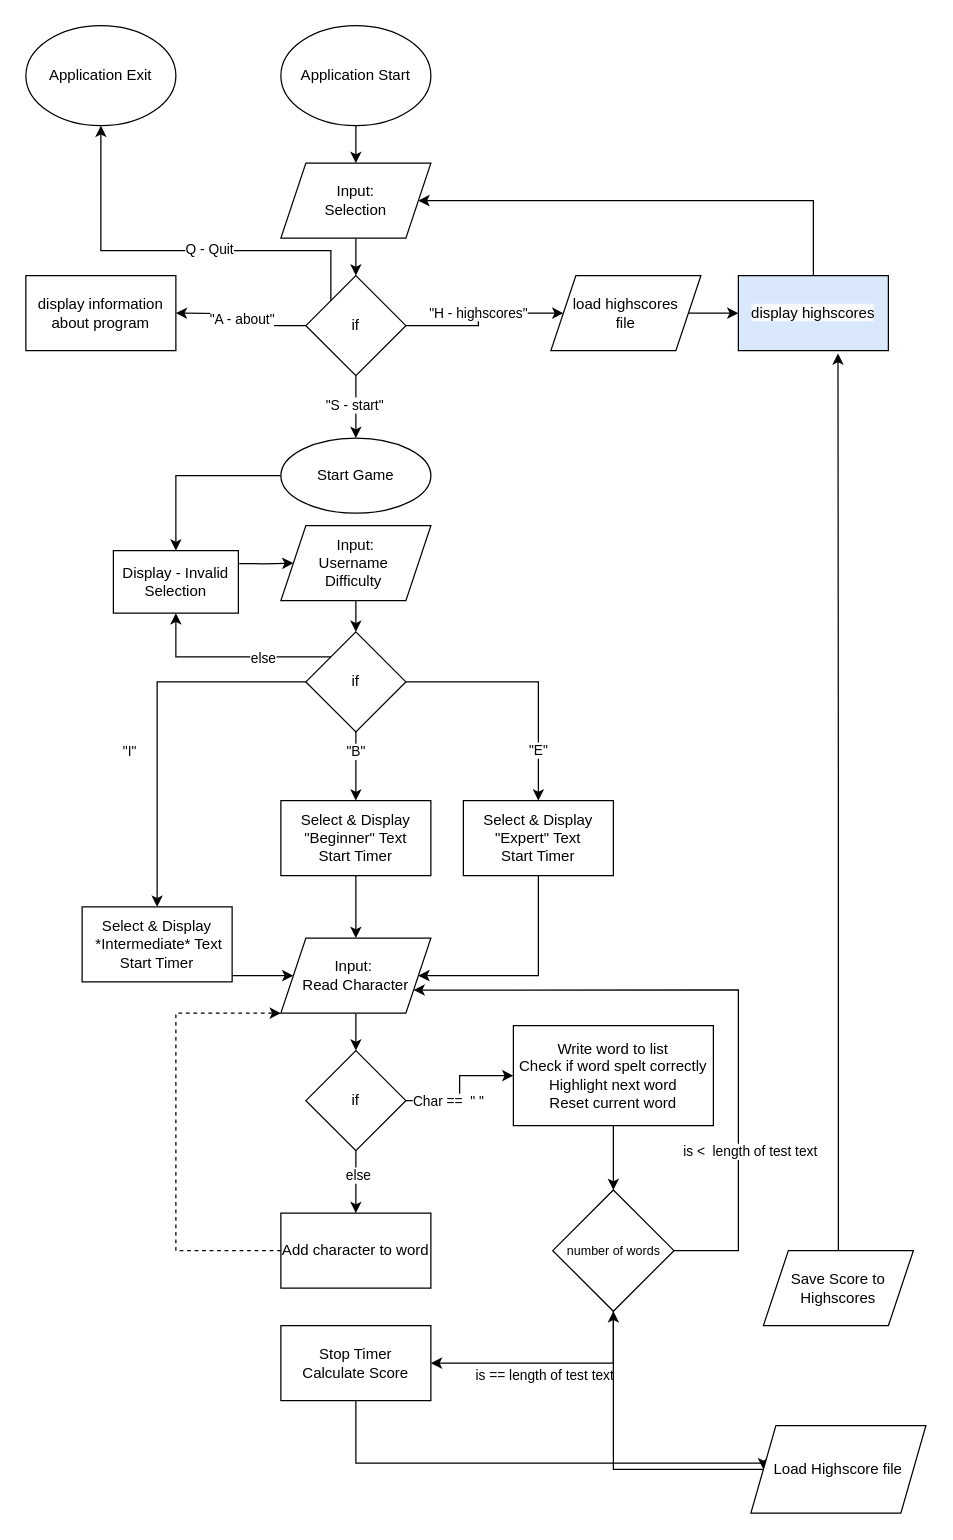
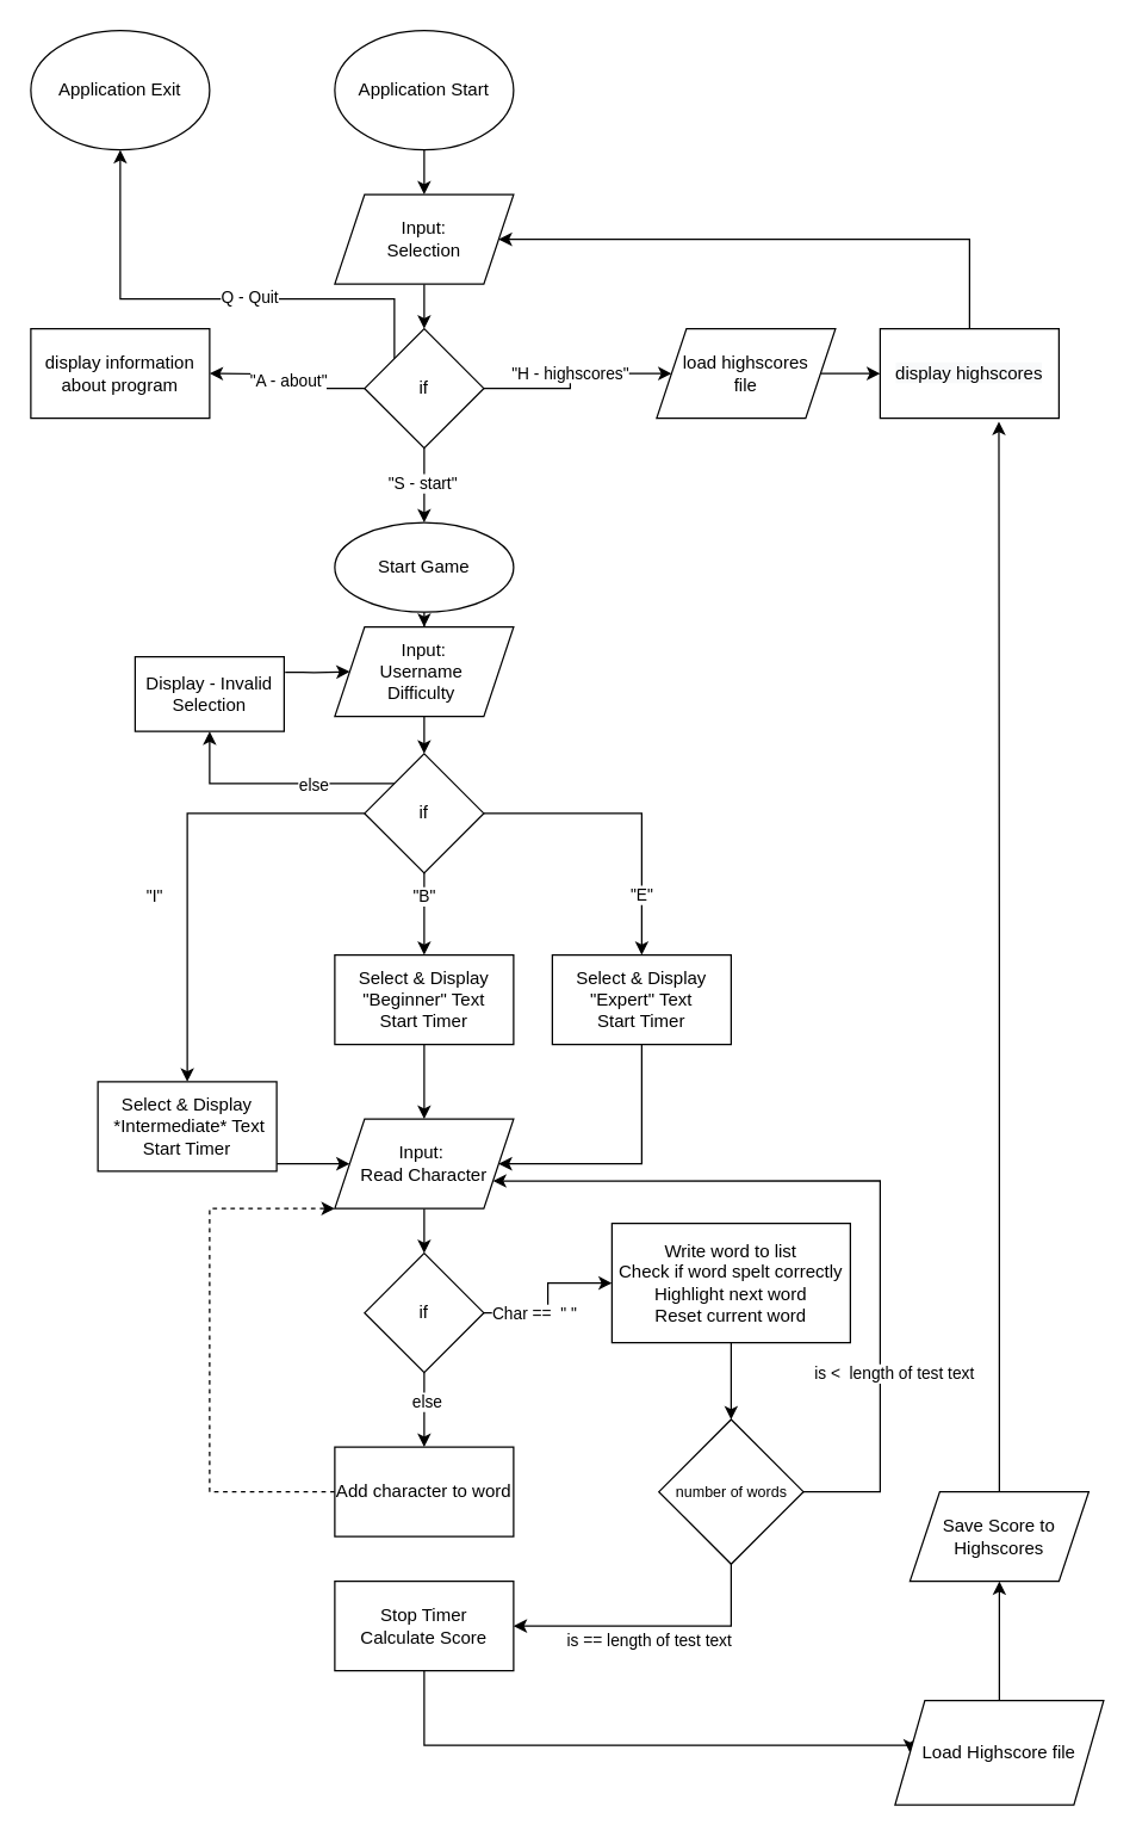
  <mxCell id="0" />
  <mxCell id="1" parent="0" />
  <mxCell id="2" value="" style="edgeStyle=orthogonalEdgeStyle;rounded=0;orthogonalLoop=1;jettySize=auto;html=1;" edge="1" parent="1" source="3" target="5"><mxGeometry relative="1" as="geometry" /></mxCell>
  <mxCell id="3" value="Application Start" style="ellipse;whiteSpace=wrap;html=1;" vertex="1" parent="1"><mxGeometry x="224" y="20" width="120" height="80" as="geometry" /></mxCell>
  <mxCell id="4" value="" style="edgeStyle=orthogonalEdgeStyle;rounded=0;orthogonalLoop=1;jettySize=auto;html=1;" edge="1" parent="1" source="5" target="12"><mxGeometry relative="1" as="geometry" /></mxCell>
  <mxCell id="5" value="Input:&lt;br&gt;Selection" style="shape=parallelogram;perimeter=parallelogramPerimeter;whiteSpace=wrap;html=1;fixedSize=1;" vertex="1" parent="1"><mxGeometry x="224" y="130" width="120" height="60" as="geometry" /></mxCell>
  <mxCell id="6" value="&quot;H - highscores&quot;" style="edgeStyle=orthogonalEdgeStyle;rounded=0;orthogonalLoop=1;jettySize=auto;html=1;entryX=0;entryY=0.5;entryDx=0;entryDy=0;" edge="1" parent="1" source="12" target="52"><mxGeometry relative="1" as="geometry"><mxPoint x="440" y="250" as="targetPoint" /></mxGeometry></mxCell>
  <mxCell id="7" value="&quot;A - about&quot;" style="edgeStyle=orthogonalEdgeStyle;rounded=0;orthogonalLoop=1;jettySize=auto;html=1;" edge="1" parent="1" source="12"><mxGeometry relative="1" as="geometry"><mxPoint x="140" y="250" as="targetPoint" /></mxGeometry></mxCell>
  <mxCell id="8" value="" style="edgeStyle=orthogonalEdgeStyle;rounded=0;orthogonalLoop=1;jettySize=auto;html=1;" edge="1" parent="1" source="12" target="14"><mxGeometry relative="1" as="geometry" /></mxCell>
  <mxCell id="9" value="&quot;S - start&quot;" style="edgeLabel;html=1;align=center;verticalAlign=middle;resizable=0;points=[];" vertex="1" connectable="0" parent="8"><mxGeometry x="-0.086" y="-2" relative="1" as="geometry"><mxPoint as="offset" /></mxGeometry></mxCell>
  <mxCell id="10" style="edgeStyle=orthogonalEdgeStyle;rounded=0;orthogonalLoop=1;jettySize=auto;html=1;exitX=0;exitY=0;exitDx=0;exitDy=0;" edge="1" parent="1" source="12" target="59"><mxGeometry relative="1" as="geometry"><Array as="points"><mxPoint x="264" y="200" /><mxPoint x="80" y="200" /></Array></mxGeometry></mxCell>
  <mxCell id="11" value="Q - Quit" style="edgeLabel;html=1;align=center;verticalAlign=middle;resizable=0;points=[];" vertex="1" connectable="0" parent="10"><mxGeometry x="0.099" y="-2" relative="1" as="geometry"><mxPoint x="40" as="offset" /></mxGeometry></mxCell>
  <mxCell id="12" value="if" style="rhombus;whiteSpace=wrap;html=1;" vertex="1" parent="1"><mxGeometry x="244" y="220" width="80" height="80" as="geometry" /></mxCell>
- <mxCell id="13" value="" style="edgeStyle=orthogonalEdgeStyle;rounded=0;orthogonalLoop=1;jettySize=auto;html=1;" edge="1" parent="1" source="14" target="50"><mxGeometry relative="1" as="geometry" /></mxCell>
+ <mxCell id="13" value="" style="edgeStyle=orthogonalEdgeStyle;rounded=0;orthogonalLoop=1;jettySize=auto;html=1;" edge="1" parent="1" source="14" target="16"><mxGeometry relative="1" as="geometry" /></mxCell>
  <mxCell id="14" value="Start Game" style="ellipse;whiteSpace=wrap;html=1;" vertex="1" parent="1"><mxGeometry x="224" y="350" width="120" height="60" as="geometry" /></mxCell>
  <mxCell id="15" value="" style="edgeStyle=orthogonalEdgeStyle;rounded=0;orthogonalLoop=1;jettySize=auto;html=1;" edge="1" parent="1" source="16" target="24"><mxGeometry relative="1" as="geometry" /></mxCell>
  <mxCell id="16" value="Input:&lt;br&gt;Username&amp;nbsp;&lt;br&gt;Difficulty&amp;nbsp;" style="shape=parallelogram;perimeter=parallelogramPerimeter;whiteSpace=wrap;html=1;fixedSize=1;" vertex="1" parent="1"><mxGeometry x="224" y="420" width="120" height="60" as="geometry" /></mxCell>
  <mxCell id="17" value="" style="edgeStyle=orthogonalEdgeStyle;rounded=0;orthogonalLoop=1;jettySize=auto;html=1;" edge="1" parent="1" source="24" target="26"><mxGeometry relative="1" as="geometry" /></mxCell>
  <mxCell id="18" value="&quot;I&quot;" style="edgeLabel;html=1;align=center;verticalAlign=middle;resizable=0;points=[];" vertex="1" connectable="0" parent="17"><mxGeometry x="-0.233" y="-2" relative="1" as="geometry"><mxPoint x="-27" y="57" as="offset" /></mxGeometry></mxCell>
  <mxCell id="19" value="&quot;E&quot;" style="edgeStyle=orthogonalEdgeStyle;rounded=0;orthogonalLoop=1;jettySize=auto;html=1;" edge="1" parent="1" source="24" target="28"><mxGeometry x="0.602" relative="1" as="geometry"><mxPoint as="offset" /></mxGeometry></mxCell>
  <mxCell id="20" value="" style="edgeStyle=orthogonalEdgeStyle;rounded=0;orthogonalLoop=1;jettySize=auto;html=1;" edge="1" parent="1" source="24" target="30"><mxGeometry relative="1" as="geometry" /></mxCell>
  <mxCell id="21" value="&quot;B&quot;" style="edgeLabel;html=1;align=center;verticalAlign=middle;resizable=0;points=[];" vertex="1" connectable="0" parent="20"><mxGeometry x="-0.067" y="2" relative="1" as="geometry"><mxPoint x="-3" y="-11" as="offset" /></mxGeometry></mxCell>
  <mxCell id="22" style="edgeStyle=orthogonalEdgeStyle;rounded=0;orthogonalLoop=1;jettySize=auto;html=1;exitX=0;exitY=0;exitDx=0;exitDy=0;entryX=0.5;entryY=1;entryDx=0;entryDy=0;" edge="1" parent="1" source="24" target="50"><mxGeometry relative="1" as="geometry"><Array as="points"><mxPoint x="140" y="525" /><mxPoint x="140" y="490" /></Array></mxGeometry></mxCell>
  <mxCell id="23" value="else" style="edgeLabel;html=1;align=center;verticalAlign=middle;resizable=0;points=[];" vertex="1" connectable="0" parent="22"><mxGeometry x="-0.557" relative="1" as="geometry"><mxPoint x="-20" as="offset" /></mxGeometry></mxCell>
  <mxCell id="24" value="if" style="rhombus;whiteSpace=wrap;html=1;" vertex="1" parent="1"><mxGeometry x="244" y="505" width="80" height="80" as="geometry" /></mxCell>
  <mxCell id="25" style="edgeStyle=orthogonalEdgeStyle;rounded=0;orthogonalLoop=1;jettySize=auto;html=1;entryX=0;entryY=0.5;entryDx=0;entryDy=0;" edge="1" parent="1" source="26" target="35"><mxGeometry relative="1" as="geometry"><Array as="points"><mxPoint x="140" y="780" /></Array></mxGeometry></mxCell>
  <mxCell id="26" value="Select &amp;amp; Display&lt;br&gt;&amp;nbsp;*Intermediate* Text&lt;br&gt;Start Timer" style="whiteSpace=wrap;html=1;" vertex="1" parent="1"><mxGeometry x="65" y="725" width="120" height="60" as="geometry" /></mxCell>
  <mxCell id="27" style="edgeStyle=orthogonalEdgeStyle;rounded=0;orthogonalLoop=1;jettySize=auto;html=1;entryX=1;entryY=0.5;entryDx=0;entryDy=0;" edge="1" parent="1" source="28" target="35"><mxGeometry relative="1" as="geometry"><Array as="points"><mxPoint x="430" y="780" /></Array></mxGeometry></mxCell>
  <mxCell id="28" value="Select &amp;amp; Display &quot;Expert&quot; Text&lt;br&gt;Start Timer" style="whiteSpace=wrap;html=1;" vertex="1" parent="1"><mxGeometry x="370" y="640" width="120" height="60" as="geometry" /></mxCell>
  <mxCell id="29" value="" style="edgeStyle=orthogonalEdgeStyle;rounded=0;orthogonalLoop=1;jettySize=auto;html=1;" edge="1" parent="1" source="30" target="35"><mxGeometry relative="1" as="geometry" /></mxCell>
  <mxCell id="30" value="Select &amp;amp; Display &quot;Beginner&quot; Text&lt;br&gt;Start Timer" style="whiteSpace=wrap;html=1;" vertex="1" parent="1"><mxGeometry x="224" y="640" width="120" height="60" as="geometry" /></mxCell>
  <mxCell id="31" style="edgeStyle=orthogonalEdgeStyle;rounded=0;orthogonalLoop=1;jettySize=auto;html=1;exitX=0.5;exitY=0;exitDx=0;exitDy=0;entryX=1;entryY=0.5;entryDx=0;entryDy=0;" edge="1" parent="1" source="32" target="5"><mxGeometry relative="1" as="geometry"><Array as="points"><mxPoint x="650" y="160" /></Array></mxGeometry></mxCell>
- <mxCell id="32" value="&lt;meta charset=&quot;utf-8&quot;&gt;&lt;span style=&quot;color: rgb(0, 0, 0); font-family: helvetica; font-size: 12px; font-style: normal; font-weight: 400; letter-spacing: normal; text-align: center; text-indent: 0px; text-transform: none; word-spacing: 0px; background-color: rgb(248, 249, 250); display: inline; float: none;&quot;&gt;display highscores&lt;/span&gt;" style="rounded=0;whiteSpace=wrap;html=1;fillColor=#dae8fc;" vertex="1" parent="1"><mxGeometry x="590" y="220" width="120" height="60" as="geometry" /></mxCell>
+ <mxCell id="32" value="&lt;meta charset=&quot;utf-8&quot;&gt;&lt;span style=&quot;color: rgb(0, 0, 0); font-family: helvetica; font-size: 12px; font-style: normal; font-weight: 400; letter-spacing: normal; text-align: center; text-indent: 0px; text-transform: none; word-spacing: 0px; background-color: rgb(248, 249, 250); display: inline; float: none;&quot;&gt;display highscores&lt;/span&gt;" style="rounded=0;whiteSpace=wrap;html=1;" vertex="1" parent="1"><mxGeometry x="590" y="220" width="120" height="60" as="geometry" /></mxCell>
  <mxCell id="33" value="&lt;span&gt;display information about program&lt;/span&gt;" style="rounded=0;whiteSpace=wrap;html=1;" vertex="1" parent="1"><mxGeometry x="20" y="220" width="120" height="60" as="geometry" /></mxCell>
  <mxCell id="34" value="" style="edgeStyle=orthogonalEdgeStyle;rounded=0;orthogonalLoop=1;jettySize=auto;html=1;" edge="1" parent="1" source="35" target="40"><mxGeometry relative="1" as="geometry" /></mxCell>
  <mxCell id="35" value="Input:&amp;nbsp;&lt;br&gt;Read Character" style="shape=parallelogram;perimeter=parallelogramPerimeter;whiteSpace=wrap;html=1;fixedSize=1;" vertex="1" parent="1"><mxGeometry x="224" y="750" width="120" height="60" as="geometry" /></mxCell>
  <mxCell id="36" value="" style="edgeStyle=orthogonalEdgeStyle;rounded=0;orthogonalLoop=1;jettySize=auto;html=1;" edge="1" parent="1" source="40" target="42"><mxGeometry relative="1" as="geometry" /></mxCell>
  <mxCell id="37" value="Char ==&amp;nbsp; &quot; &quot;" style="edgeLabel;html=1;align=center;verticalAlign=middle;resizable=0;points=[];" vertex="1" connectable="0" parent="36"><mxGeometry x="-0.368" relative="1" as="geometry"><mxPoint as="offset" /></mxGeometry></mxCell>
  <mxCell id="38" value="" style="edgeStyle=orthogonalEdgeStyle;rounded=0;orthogonalLoop=1;jettySize=auto;html=1;" edge="1" parent="1" source="40" target="44"><mxGeometry relative="1" as="geometry" /></mxCell>
  <mxCell id="39" value="else" style="edgeLabel;html=1;align=center;verticalAlign=middle;resizable=0;points=[];" vertex="1" connectable="0" parent="38"><mxGeometry x="-0.226" y="1" relative="1" as="geometry"><mxPoint as="offset" /></mxGeometry></mxCell>
  <mxCell id="40" value="if" style="rhombus;whiteSpace=wrap;html=1;" vertex="1" parent="1"><mxGeometry x="244" y="840" width="80" height="80" as="geometry" /></mxCell>
  <mxCell id="41" value="" style="edgeStyle=orthogonalEdgeStyle;rounded=0;orthogonalLoop=1;jettySize=auto;html=1;" edge="1" parent="1" source="42" target="48"><mxGeometry relative="1" as="geometry" /></mxCell>
  <mxCell id="42" value="Write word to list&lt;br&gt;Check if word spelt correctly&lt;br&gt;Highlight next word&lt;br&gt;Reset current word" style="whiteSpace=wrap;html=1;" vertex="1" parent="1"><mxGeometry x="410" y="820" width="160" height="80" as="geometry" /></mxCell>
  <mxCell id="43" style="edgeStyle=orthogonalEdgeStyle;rounded=0;orthogonalLoop=1;jettySize=auto;html=1;entryX=0;entryY=1;entryDx=0;entryDy=0;dashed=1;" edge="1" parent="1" source="44" target="35"><mxGeometry relative="1" as="geometry"><Array as="points"><mxPoint x="140" y="1000" /><mxPoint x="140" y="810" /></Array></mxGeometry></mxCell>
  <mxCell id="44" value="Add character to word" style="whiteSpace=wrap;html=1;" vertex="1" parent="1"><mxGeometry x="224" y="970" width="120" height="60" as="geometry" /></mxCell>
  <mxCell id="45" style="edgeStyle=orthogonalEdgeStyle;rounded=0;orthogonalLoop=1;jettySize=auto;html=1;entryX=1;entryY=0.75;entryDx=0;entryDy=0;" edge="1" parent="1" source="48" target="35"><mxGeometry relative="1" as="geometry"><Array as="points"><mxPoint x="590" y="1000" /><mxPoint x="590" y="791" /></Array></mxGeometry></mxCell>
  <mxCell id="46" value="is &amp;lt;&amp;nbsp; length of test text&amp;nbsp;" style="edgeLabel;html=1;align=center;verticalAlign=middle;resizable=0;points=[];" vertex="1" connectable="0" parent="45"><mxGeometry x="-0.499" y="-1" relative="1" as="geometry"><mxPoint x="9" y="-1" as="offset" /></mxGeometry></mxCell>
  <mxCell id="47" value="is == length of test text" style="edgeStyle=orthogonalEdgeStyle;rounded=0;orthogonalLoop=1;jettySize=auto;html=1;entryX=1;entryY=0.5;entryDx=0;entryDy=0;" edge="1" parent="1" source="48" target="54"><mxGeometry x="0.031" y="10" relative="1" as="geometry"><Array as="points"><mxPoint x="490" y="1090" /></Array><mxPoint as="offset" /></mxGeometry></mxCell>
  <mxCell id="48" value="&lt;font style=&quot;font-size: 10px&quot;&gt;number of words&lt;br&gt;&lt;/font&gt;" style="rhombus;whiteSpace=wrap;html=1;" vertex="1" parent="1"><mxGeometry x="441.5" y="951.5" width="97" height="97" as="geometry" /></mxCell>
  <mxCell id="49" value="" style="edgeStyle=orthogonalEdgeStyle;rounded=0;orthogonalLoop=1;jettySize=auto;html=1;exitX=1.007;exitY=0.209;exitDx=0;exitDy=0;exitPerimeter=0;" edge="1" parent="1" source="50" target="16"><mxGeometry relative="1" as="geometry" /></mxCell>
  <mxCell id="50" value="Display - Invalid Selection" style="whiteSpace=wrap;html=1;" vertex="1" parent="1"><mxGeometry x="90" y="440" width="100" height="50" as="geometry" /></mxCell>
  <mxCell id="51" value="" style="edgeStyle=orthogonalEdgeStyle;rounded=0;orthogonalLoop=1;jettySize=auto;html=1;" edge="1" parent="1" source="52" target="32"><mxGeometry relative="1" as="geometry" /></mxCell>
  <mxCell id="52" value="load highscores&lt;br&gt;file" style="shape=parallelogram;perimeter=parallelogramPerimeter;whiteSpace=wrap;html=1;fixedSize=1;" vertex="1" parent="1"><mxGeometry x="440" y="220" width="120" height="60" as="geometry" /></mxCell>
  <mxCell id="53" style="edgeStyle=orthogonalEdgeStyle;rounded=0;orthogonalLoop=1;jettySize=auto;html=1;entryX=0;entryY=0.5;entryDx=0;entryDy=0;" edge="1" parent="1" source="54" target="56"><mxGeometry relative="1" as="geometry"><Array as="points"><mxPoint x="284" y="1170" /></Array></mxGeometry></mxCell>
  <mxCell id="54" value="Stop Timer&lt;br&gt;Calculate Score" style="rounded=0;whiteSpace=wrap;html=1;" vertex="1" parent="1"><mxGeometry x="224" y="1060" width="120" height="60" as="geometry" /></mxCell>
- <mxCell id="55" value="" style="edgeStyle=orthogonalEdgeStyle;rounded=0;orthogonalLoop=1;jettySize=auto;html=1;" edge="1" parent="1" source="56" target="48"><mxGeometry relative="1" as="geometry" /></mxCell>
+ <mxCell id="55" value="" style="edgeStyle=orthogonalEdgeStyle;rounded=0;orthogonalLoop=1;jettySize=auto;html=1;" edge="1" parent="1" source="56" target="58"><mxGeometry relative="1" as="geometry" /></mxCell>
  <mxCell id="56" value="Load Highscore file" style="shape=parallelogram;perimeter=parallelogramPerimeter;whiteSpace=wrap;html=1;fixedSize=1;" vertex="1" parent="1"><mxGeometry x="600" y="1140" width="140" height="70" as="geometry" /></mxCell>
  <mxCell id="57" style="edgeStyle=orthogonalEdgeStyle;rounded=0;orthogonalLoop=1;jettySize=auto;html=1;entryX=0.664;entryY=1.037;entryDx=0;entryDy=0;entryPerimeter=0;" edge="1" parent="1" source="58" target="32"><mxGeometry relative="1" as="geometry" /></mxCell>
  <mxCell id="58" value="Save Score to Highscores" style="shape=parallelogram;perimeter=parallelogramPerimeter;whiteSpace=wrap;html=1;fixedSize=1;" vertex="1" parent="1"><mxGeometry x="610" y="1000" width="120" height="60" as="geometry" /></mxCell>
  <mxCell id="59" value="Application Exit" style="ellipse;whiteSpace=wrap;html=1;" vertex="1" parent="1"><mxGeometry x="20" y="20" width="120" height="80" as="geometry" /></mxCell>
